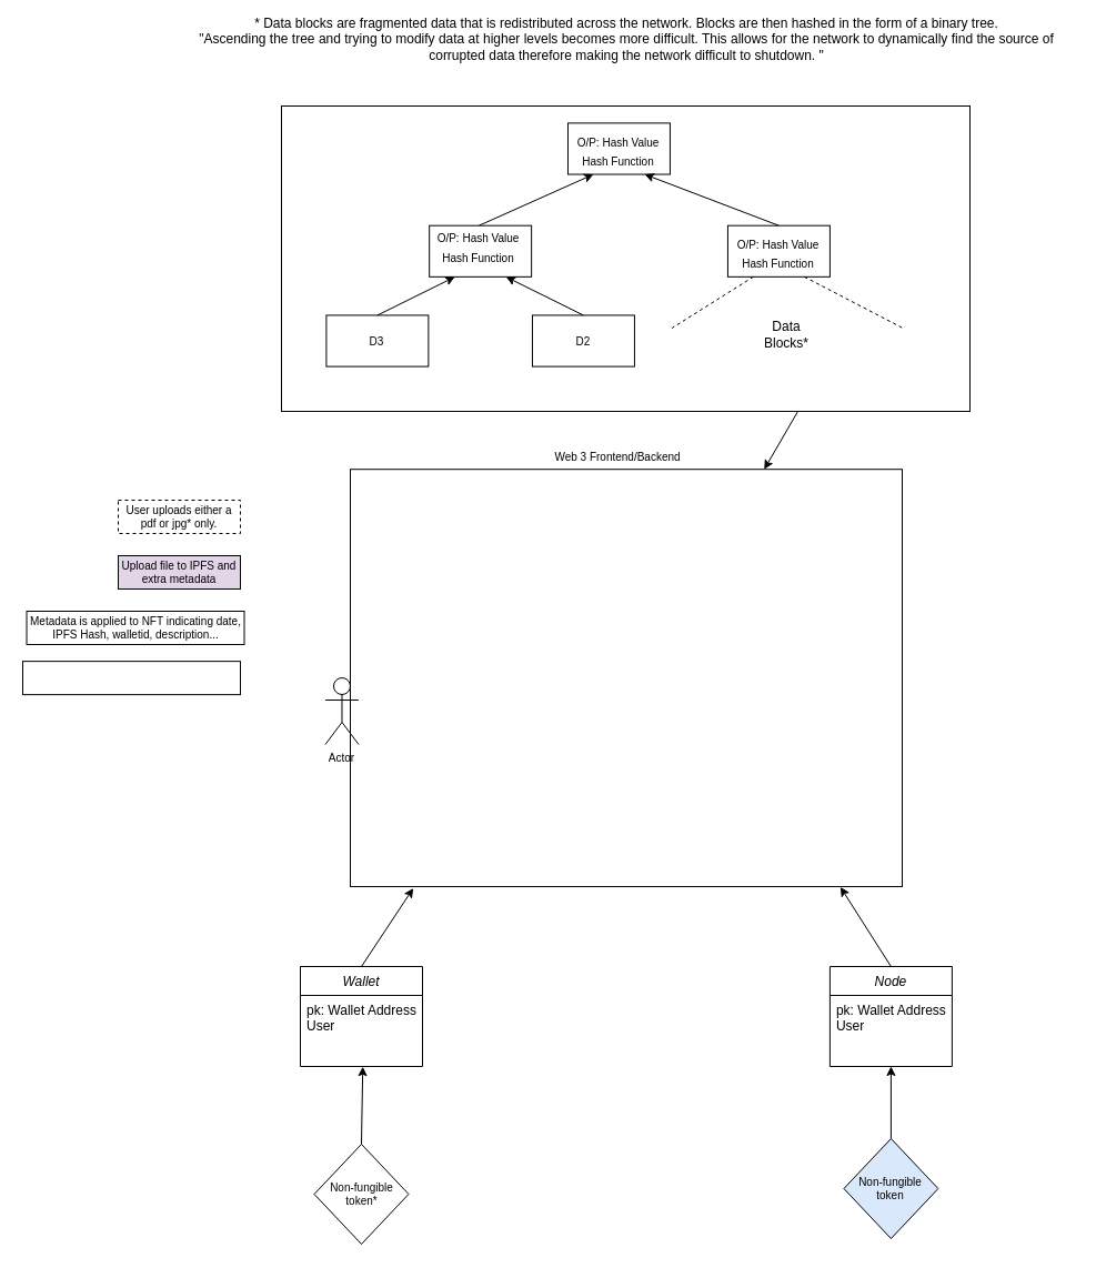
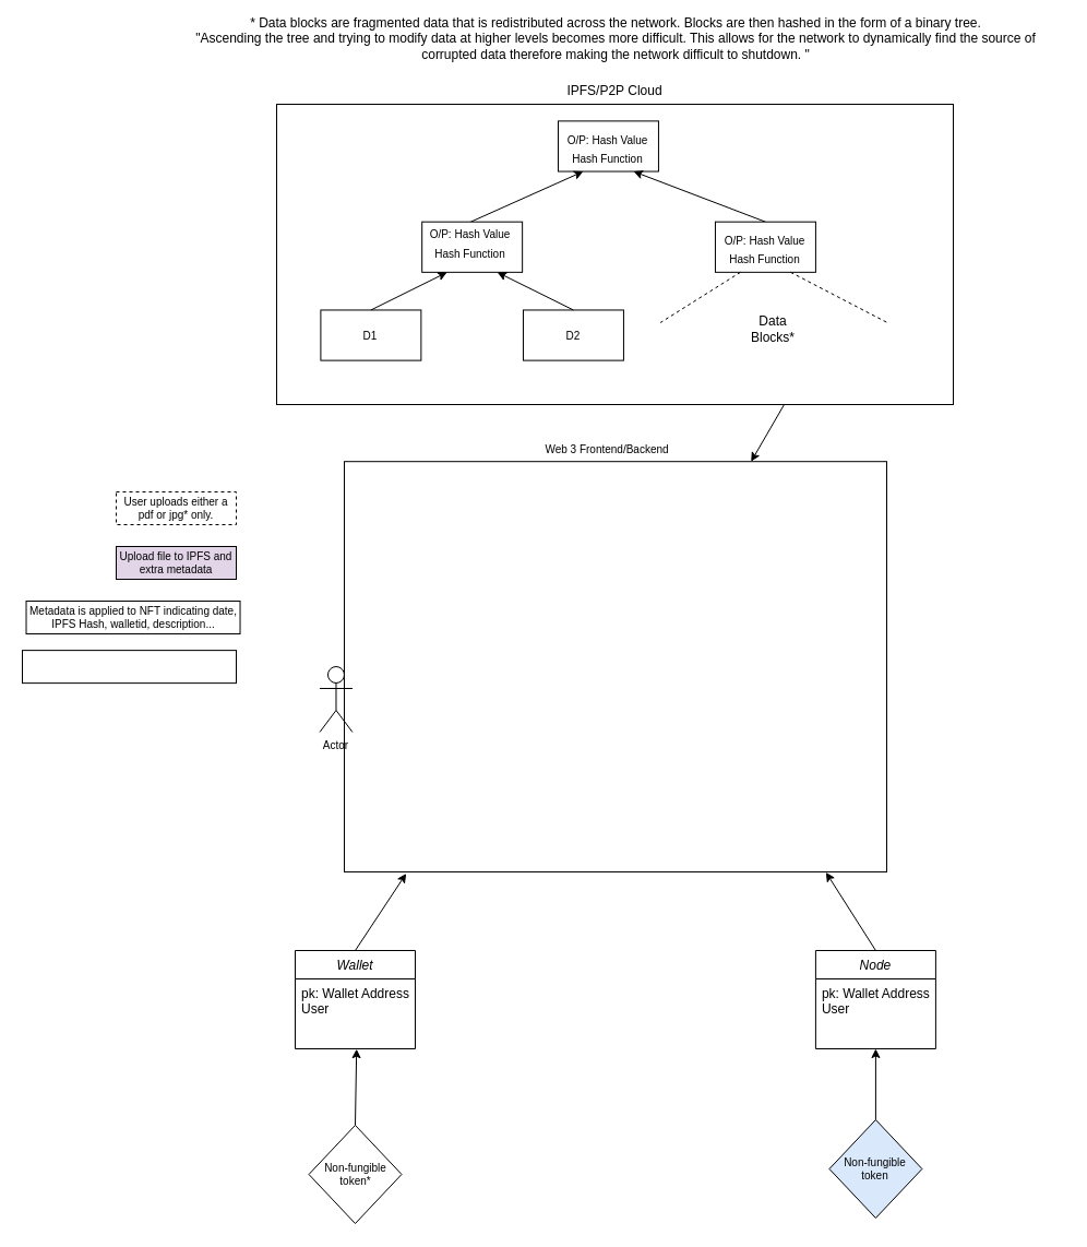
  <mxCell id="0" />
  <mxCell id="1" parent="0" />
  <mxCell id="2" value="" style="group" parent="1" vertex="1" connectable="0"><mxGeometry x="253" y="70" width="620" height="300" as="geometry" /></mxCell>
  <mxCell id="3" value="" style="rounded=0;whiteSpace=wrap;html=1;" parent="2" vertex="1"><mxGeometry y="25.0" width="620" height="275.0" as="geometry" /></mxCell>
+ <mxCell id="4" value="IPFS/P2P Cloud" style="text;html=1;strokeColor=none;fillColor=none;align=center;verticalAlign=middle;whiteSpace=wrap;rounded=0;" parent="2" vertex="1"><mxGeometry x="250" width="120" height="25.0" as="geometry" /></mxCell>
  <mxCell id="5" value="" style="group" parent="2" vertex="1" connectable="0"><mxGeometry x="40.4" y="40.385" width="519.21" height="219.231" as="geometry" /></mxCell>
  <mxCell id="6" value="Data Blocks*" style="text;html=1;strokeColor=none;fillColor=none;align=center;verticalAlign=middle;whiteSpace=wrap;rounded=0;" parent="5" vertex="1"><mxGeometry x="384.002" y="173.077" width="62.404" height="34.615" as="geometry" /></mxCell>
  <mxCell id="7" value="&lt;span style=&quot;color: rgba(0 , 0 , 0 , 0) ; font-family: monospace ; font-size: 0px&quot;&gt;%3CmxGraphModel%3E%3Croot%3E%3CmxCell%20id%3D%220%22%2F%3E%3CmxCell%20id%3D%221%22%20parent%3D%220%22%2F%3E%3CmxCell%20id%3D%222%22%20value%3D%22%22%20style%3D%22rounded%3D0%3BwhiteSpace%3Dwrap%3Bhtml%3D1%3B%22%20vertex%3D%221%22%20parent%3D%221%22%3E%3CmxGeometry%20x%3D%22480%22%20y%3D%22900%22%20width%3D%22120%22%20height%3D%2260%22%20as%3D%22geometry%22%2F%3E%3C%2FmxCell%3E%3C%2Froot%3E%3C%2FmxGraphModel%3E&lt;/span&gt;" style="rounded=0;whiteSpace=wrap;html=1;" parent="5" vertex="1"><mxGeometry x="217.592" width="91.963" height="46.154" as="geometry" /></mxCell>
  <mxCell id="8" value="&lt;span style=&quot;color: rgba(0 , 0 , 0 , 0) ; font-family: monospace ; font-size: 0px&quot;&gt;L!&lt;/span&gt;" style="rounded=0;whiteSpace=wrap;html=1;" parent="5" vertex="1"><mxGeometry y="173.077" width="91.963" height="46.154" as="geometry" /></mxCell>
  <mxCell id="9" value="&lt;span style=&quot;color: rgba(0 , 0 , 0 , 0) ; font-family: monospace ; font-size: 0px&quot;&gt;%3CmxGraphModel%3E%3Croot%3E%3CmxCell%20id%3D%220%22%2F%3E%3CmxCell%20id%3D%221%22%20parent%3D%220%22%2F%3E%3CmxCell%20id%3D%222%22%20value%3D%22%22%20style%3D%22rounded%3D0%3BwhiteSpace%3Dwrap%3Bhtml%3D1%3B%22%20vertex%3D%221%22%20parent%3D%221%22%3E%3CmxGeometry%20x%3D%22480%22%20y%3D%22900%22%20width%3D%22120%22%20height%3D%2260%22%20as%3D%22geometry%22%2F%3E%3C%2FmxCell%3E%3C%2Froot%3E%3C%2FmxGraphModel%3E&lt;/span&gt;" style="rounded=0;whiteSpace=wrap;html=1;" parent="5" vertex="1"><mxGeometry x="185.568" y="173.077" width="91.963" height="46.154" as="geometry" /></mxCell>
  <mxCell id="10" value="" style="endArrow=classic;html=1;rounded=0;fontSize=10;exitX=0.5;exitY=0;exitDx=0;exitDy=0;entryX=0.25;entryY=1;entryDx=0;entryDy=0;" parent="5" source="23" target="7" edge="1"><mxGeometry width="50" height="50" relative="1" as="geometry"><mxPoint x="253.173" y="207.692" as="sourcePoint" /><mxPoint x="192.959" y="150" as="targetPoint" /></mxGeometry></mxCell>
  <mxCell id="11" value="" style="endArrow=classic;html=1;rounded=0;fontSize=10;exitX=0.5;exitY=0;exitDx=0;exitDy=0;entryX=0.75;entryY=1;entryDx=0;entryDy=0;" parent="5" source="15" target="7" edge="1"><mxGeometry width="50" height="50" relative="1" as="geometry"><mxPoint x="168.599" y="103.846" as="sourcePoint" /><mxPoint x="250.983" y="57.692" as="targetPoint" /></mxGeometry></mxCell>
  <mxCell id="12" value="Hash Function" style="text;html=1;strokeColor=none;fillColor=none;align=center;verticalAlign=middle;whiteSpace=wrap;rounded=0;fontSize=10;" parent="5" vertex="1"><mxGeometry x="223.343" y="28.846" width="78.826" height="11.538" as="geometry" /></mxCell>
  <mxCell id="13" value="O/P: Hash Value" style="text;html=1;strokeColor=none;fillColor=none;align=center;verticalAlign=middle;whiteSpace=wrap;rounded=0;fontSize=10;" parent="5" vertex="1"><mxGeometry x="218.965" y="5.769" width="89.227" height="23.077" as="geometry" /></mxCell>
  <mxCell id="14" value="" style="group" parent="5" vertex="1" connectable="0"><mxGeometry x="311.197" y="92.308" width="208.013" height="92.308" as="geometry" /></mxCell>
  <mxCell id="15" value="&lt;span style=&quot;color: rgba(0 , 0 , 0 , 0) ; font-family: monospace ; font-size: 0px&quot;&gt;%3CmxGraphModel%3E%3Croot%3E%3CmxCell%20id%3D%220%22%2F%3E%3CmxCell%20id%3D%221%22%20parent%3D%220%22%2F%3E%3CmxCell%20id%3D%222%22%20value%3D%22%22%20style%3D%22rounded%3D0%3BwhiteSpace%3Dwrap%3Bhtml%3D1%3B%22%20vertex%3D%221%22%20parent%3D%221%22%3E%3CmxGeometry%20x%3D%22480%22%20y%3D%22900%22%20width%3D%22120%22%20height%3D%2260%22%20as%3D%22geometry%22%2F%3E%3C%2FmxCell%3E%3C%2Froot%3E%3C%2FmxGraphModel%3E&lt;/span&gt;" style="rounded=0;whiteSpace=wrap;html=1;" parent="14" vertex="1"><mxGeometry x="50.36" width="91.963" height="46.154" as="geometry" /></mxCell>
  <mxCell id="16" value="Hash Function" style="text;html=1;strokeColor=none;fillColor=none;align=center;verticalAlign=middle;whiteSpace=wrap;rounded=0;fontSize=10;" parent="14" vertex="1"><mxGeometry x="56.111" y="28.846" width="78.826" height="11.538" as="geometry" /></mxCell>
  <mxCell id="17" value="O/P: Hash Value" style="text;html=1;strokeColor=none;fillColor=none;align=center;verticalAlign=middle;whiteSpace=wrap;rounded=0;fontSize=10;" parent="14" vertex="1"><mxGeometry x="51.733" y="5.769" width="89.227" height="23.077" as="geometry" /></mxCell>
  <mxCell id="18" value="" style="endArrow=none;dashed=1;html=1;rounded=0;fontSize=10;exitX=0.75;exitY=1;exitDx=0;exitDy=0;" parent="14" source="15" edge="1"><mxGeometry width="50" height="50" relative="1" as="geometry"><mxPoint x="-72.804" y="-11.538" as="sourcePoint" /><mxPoint x="208.013" y="92.308" as="targetPoint" /></mxGeometry></mxCell>
  <mxCell id="19" value="" style="endArrow=none;dashed=1;html=1;rounded=0;fontSize=10;exitX=0.25;exitY=1;exitDx=0;exitDy=0;" parent="14" source="15" edge="1"><mxGeometry width="50" height="50" relative="1" as="geometry"><mxPoint x="129.733" y="57.692" as="sourcePoint" /><mxPoint y="92.308" as="targetPoint" /></mxGeometry></mxCell>
  <mxCell id="20" value="" style="group" parent="5" vertex="1" connectable="0"><mxGeometry x="92.784" y="92.308" width="91.963" height="46.154" as="geometry" /></mxCell>
  <mxCell id="21" value="&lt;span style=&quot;color: rgba(0 , 0 , 0 , 0) ; font-family: monospace ; font-size: 0px&quot;&gt;%3CmxGraphModel%3E%3Croot%3E%3CmxCell%20id%3D%220%22%2F%3E%3CmxCell%20id%3D%221%22%20parent%3D%220%22%2F%3E%3CmxCell%20id%3D%222%22%20value%3D%22%22%20style%3D%22rounded%3D0%3BwhiteSpace%3Dwrap%3Bhtml%3D1%3B%22%20vertex%3D%221%22%20parent%3D%221%22%3E%3CmxGeometry%20x%3D%22480%22%20y%3D%22900%22%20width%3D%22120%22%20height%3D%2260%22%20as%3D%22geometry%22%2F%3E%3C%2FmxCell%3E%3C%2Froot%3E%3C%2FmxGraphModel%3E&lt;/span&gt;" style="rounded=0;whiteSpace=wrap;html=1;" parent="20" vertex="1"><mxGeometry width="91.963" height="46.154" as="geometry" /></mxCell>
  <mxCell id="22" value="Hash Function" style="text;html=1;strokeColor=none;fillColor=none;align=center;verticalAlign=middle;whiteSpace=wrap;rounded=0;fontSize=10;" parent="20" vertex="1"><mxGeometry x="4.379" y="23.077" width="78.826" height="11.538" as="geometry" /></mxCell>
  <mxCell id="23" value="O/P: Hash Value" style="text;html=1;strokeColor=none;fillColor=none;align=center;verticalAlign=middle;whiteSpace=wrap;rounded=0;fontSize=10;" parent="20" vertex="1"><mxGeometry x="2.956e-14" width="89.227" height="23.077" as="geometry" /></mxCell>
- <mxCell id="24" value="D3" style="text;html=1;strokeColor=none;fillColor=none;align=center;verticalAlign=middle;whiteSpace=wrap;rounded=0;fontSize=10;" parent="5" vertex="1"><mxGeometry x="14.779" y="178.846" width="62.404" height="34.615" as="geometry" /></mxCell>
+ <mxCell id="24" value="D1" style="text;html=1;strokeColor=none;fillColor=none;align=center;verticalAlign=middle;whiteSpace=wrap;rounded=0;fontSize=10;" parent="5" vertex="1"><mxGeometry x="14.779" y="178.846" width="62.404" height="34.615" as="geometry" /></mxCell>
  <mxCell id="25" value="D2" style="text;html=1;strokeColor=none;fillColor=none;align=center;verticalAlign=middle;whiteSpace=wrap;rounded=0;fontSize=10;" parent="5" vertex="1"><mxGeometry x="200.347" y="178.846" width="62.404" height="34.615" as="geometry" /></mxCell>
  <mxCell id="26" value="" style="endArrow=classic;html=1;rounded=0;fontSize=10;exitX=0.5;exitY=0;exitDx=0;exitDy=0;entryX=0.25;entryY=1;entryDx=0;entryDy=0;" parent="5" source="8" target="21" edge="1"><mxGeometry width="50" height="50" relative="1" as="geometry"><mxPoint x="374.423" y="738.462" as="sourcePoint" /><mxPoint x="426.426" y="680.769" as="targetPoint" /></mxGeometry></mxCell>
  <mxCell id="27" value="" style="endArrow=classic;html=1;rounded=0;fontSize=10;exitX=0.5;exitY=0;exitDx=0;exitDy=0;entryX=0.75;entryY=1;entryDx=0;entryDy=0;" parent="5" source="9" target="21" edge="1"><mxGeometry width="50" height="50" relative="1" as="geometry"><mxPoint x="193.234" y="1050" as="sourcePoint" /><mxPoint x="295.597" y="992.308" as="targetPoint" /></mxGeometry></mxCell>
  <mxCell id="28" value="" style="group" vertex="1" connectable="0" parent="1"><mxGeometry x="248.48" y="370" width="617" height="440.0" as="geometry" /></mxCell>
  <mxCell id="29" value="" style="group" vertex="1" connectable="0" parent="28"><mxGeometry y="30" width="617" height="410" as="geometry" /></mxCell>
  <mxCell id="30" value="" style="rounded=0;whiteSpace=wrap;html=1;fontSize=10;" parent="29" vertex="1"><mxGeometry x="66.52" y="22.2" width="497" height="375.83" as="geometry" /></mxCell>
  <mxCell id="31" value="Web 3 Frontend/Backend" style="text;html=1;strokeColor=none;fillColor=none;align=center;verticalAlign=middle;whiteSpace=wrap;rounded=0;fontSize=10;" parent="29" vertex="1"><mxGeometry x="223" width="170" height="22.201" as="geometry" /></mxCell>
  <mxCell id="32" value="Actor" style="shape=umlActor;verticalLabelPosition=bottom;verticalAlign=top;html=1;outlineConnect=0;fontSize=10;" vertex="1" parent="29"><mxGeometry x="44" y="210" width="30" height="60" as="geometry" /></mxCell>
  <mxCell id="33" value="User uploads either a pdf or jpg* only." style="rounded=0;whiteSpace=wrap;html=1;fontSize=10;dashed=1;" vertex="1" parent="29"><mxGeometry x="-142.48" y="50" width="110" height="30" as="geometry" /></mxCell>
  <mxCell id="34" value="Upload file to IPFS and extra metadata" style="rounded=0;whiteSpace=wrap;html=1;fontSize=10;fillColor=#e1d5e7;" vertex="1" parent="29"><mxGeometry x="-142.48" y="100" width="110" height="30" as="geometry" /></mxCell>
  <mxCell id="35" value="Wallet" style="swimlane;fontStyle=2;align=center;verticalAlign=top;childLayout=stackLayout;horizontal=1;startSize=26;horizontalStack=0;resizeParent=1;resizeLast=0;collapsible=1;marginBottom=0;rounded=0;shadow=0;strokeWidth=1;" parent="1" vertex="1"><mxGeometry x="270" y="870" width="110" height="90" as="geometry"><mxRectangle x="230" y="140" width="160" height="26" as="alternateBounds" /></mxGeometry></mxCell>
  <mxCell id="36" value="pk: Wallet Address&#10;User&#10;" style="text;align=left;verticalAlign=top;spacingLeft=4;spacingRight=4;overflow=hidden;rotatable=0;points=[[0,0.5],[1,0.5]];portConstraint=eastwest;" parent="35" vertex="1"><mxGeometry y="26" width="110" height="64" as="geometry" /></mxCell>
  <mxCell id="37" value="Node" style="swimlane;fontStyle=2;align=center;verticalAlign=top;childLayout=stackLayout;horizontal=1;startSize=26;horizontalStack=0;resizeParent=1;resizeLast=0;collapsible=1;marginBottom=0;rounded=0;shadow=0;strokeWidth=1;" parent="1" vertex="1"><mxGeometry x="746.92" y="870" width="110" height="90" as="geometry"><mxRectangle x="230" y="140" width="160" height="26" as="alternateBounds" /></mxGeometry></mxCell>
  <mxCell id="38" value="pk: Wallet Address&#10;User&#10;" style="text;align=left;verticalAlign=top;spacingLeft=4;spacingRight=4;overflow=hidden;rotatable=0;points=[[0,0.5],[1,0.5]];portConstraint=eastwest;" vertex="1" parent="37"><mxGeometry y="26" width="110" height="64" as="geometry" /></mxCell>
  <mxCell id="39" value="* Data blocks are fragmented data that is redistributed across the network. Blocks are then hashed in the form of a binary tree.&lt;br&gt;&quot;Ascending the tree and trying to modify data at higher levels becomes more difficult. This allows for the network to dynamically find the source of corrupted data therefore making the network difficult to shutdown. &quot;" style="text;html=1;strokeColor=none;fillColor=none;align=center;verticalAlign=middle;whiteSpace=wrap;rounded=0;" parent="1" vertex="1"><mxGeometry x="154" y="20" width="820" height="30" as="geometry" /></mxCell>
  <mxCell id="40" value="" style="endArrow=classic;html=1;rounded=0;fontSize=10;entryX=0.75;entryY=0;entryDx=0;entryDy=0;exitX=0.75;exitY=1;exitDx=0;exitDy=0;" edge="1" parent="1" source="3" target="30"><mxGeometry width="50" height="50" relative="1" as="geometry"><mxPoint x="540" y="710" as="sourcePoint" /><mxPoint x="590" y="660" as="targetPoint" /></mxGeometry></mxCell>
  <mxCell id="41" value="Non-fungible token*" style="rhombus;whiteSpace=wrap;html=1;fontSize=10;" vertex="1" parent="1"><mxGeometry x="282.5" y="1030" width="85" height="90" as="geometry" /></mxCell>
  <mxCell id="42" value="" style="endArrow=classic;html=1;rounded=0;fontSize=10;exitX=0.5;exitY=0;exitDx=0;exitDy=0;entryX=0.511;entryY=1.003;entryDx=0;entryDy=0;entryPerimeter=0;" edge="1" parent="1" source="41" target="36"><mxGeometry width="50" height="50" relative="1" as="geometry"><mxPoint x="380" y="950" as="sourcePoint" /><mxPoint x="430" y="900" as="targetPoint" /></mxGeometry></mxCell>
  <mxCell id="43" value="Non-fungible token" style="rhombus;whiteSpace=wrap;html=1;fontSize=10;fillColor=#dae8fc;" vertex="1" parent="1"><mxGeometry x="759.42" y="1025" width="85" height="90" as="geometry" /></mxCell>
  <mxCell id="44" value="" style="endArrow=classic;html=1;rounded=0;fontSize=10;exitX=0.5;exitY=0;exitDx=0;exitDy=0;" edge="1" parent="1" source="43" target="38"><mxGeometry width="50" height="50" relative="1" as="geometry"><mxPoint x="856.92" y="965" as="sourcePoint" /><mxPoint x="803.13" y="975.192" as="targetPoint" /></mxGeometry></mxCell>
  <mxCell id="45" value="" style="endArrow=classic;html=1;rounded=0;fontSize=10;exitX=0.5;exitY=0;exitDx=0;exitDy=0;entryX=0.114;entryY=1.004;entryDx=0;entryDy=0;entryPerimeter=0;" edge="1" parent="1" source="35" target="30"><mxGeometry width="50" height="50" relative="1" as="geometry"><mxPoint x="590" y="820" as="sourcePoint" /><mxPoint x="640" y="770" as="targetPoint" /></mxGeometry></mxCell>
  <mxCell id="46" value="" style="endArrow=classic;html=1;rounded=0;fontSize=10;exitX=0.5;exitY=0;exitDx=0;exitDy=0;entryX=0.888;entryY=1.001;entryDx=0;entryDy=0;entryPerimeter=0;" edge="1" parent="1" source="37" target="30"><mxGeometry width="50" height="50" relative="1" as="geometry"><mxPoint x="335" y="880" as="sourcePoint" /><mxPoint x="802" y="840" as="targetPoint" /></mxGeometry></mxCell>
  <mxCell id="47" value="Metadata is applied to NFT indicating date, IPFS Hash, walletid, description..." style="rounded=0;whiteSpace=wrap;html=1;fontSize=10;" vertex="1" parent="1"><mxGeometry x="23.52" y="550" width="196" height="30" as="geometry" /></mxCell>
  <mxCell id="48" value="" style="rounded=0;whiteSpace=wrap;html=1;fontSize=10;" vertex="1" parent="1"><mxGeometry x="20" y="595.12" width="196" height="30" as="geometry" /></mxCell>
